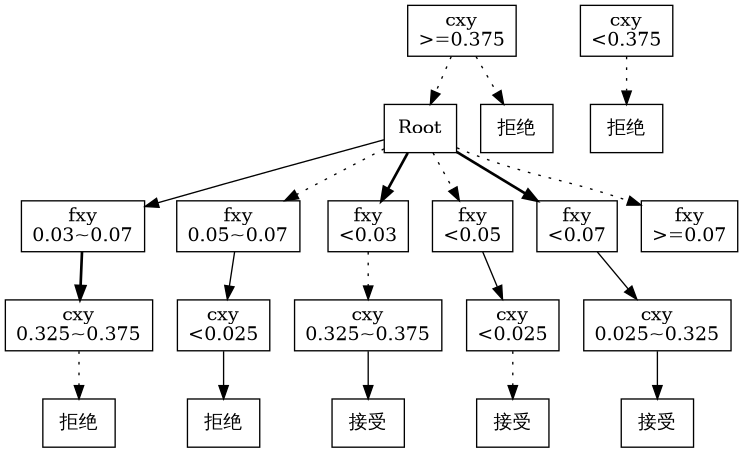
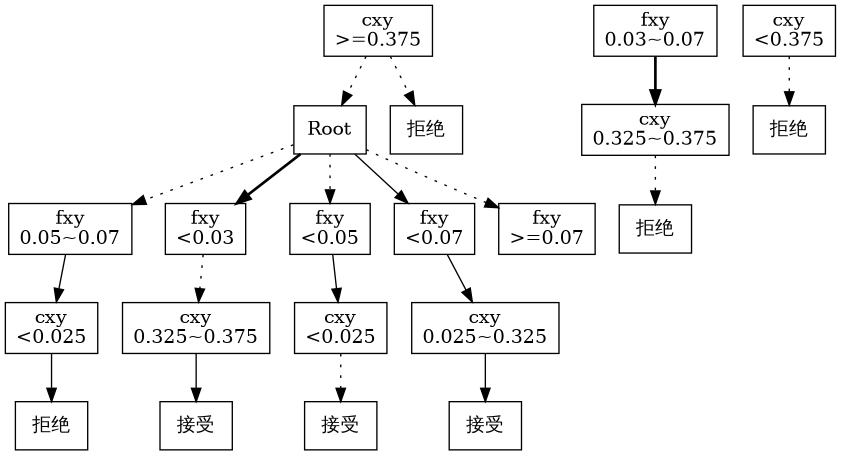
  digraph {
    node [shape=box]
    edge [style=dotted]
    n1 [label=Root]
    n2 [label="fxy\n0.03~0.07"]
    n3 [label="fxy\n0.05~0.07"]
    n4 [label="fxy\n<0.03"]
    n5 [label="fxy\n<0.05"]
    n6 [label="fxy\n<0.07"]
    n7 [label="fxy\n>=0.07"]
    n8 [label="cxy\n>=0.375"]
    n9 [label="拒绝"]
    n10 [label="cxy\n0.325~0.375"]
    n11 [label="cxy\n<0.025"]
    n12 [label="cxy\n0.325~0.375"]
    n13 [label="cxy\n<0.025"]
    n14 [label="cxy\n0.025~0.325"]
    n15 [label="拒绝"]
    n16 [label="拒绝"]
    n17 [label="接受"]
    n18 [label="接受"]
    n19 [label="接受"]
    n20 [label="cxy\n<0.375"]
    n21 [label="拒绝"]
-   n1 -> n2 [style=solid]
    n1 -> n3
    n1 -> n4 [style=bold]
    n1 -> n5
-   n1 -> n6 [style=bold]
+   n1 -> n6 [style=solid]
    n1 -> n7
    n2 -> n10 [style=bold]
    n3 -> n11 [style=solid]
    n4 -> n12
    n5 -> n13 [style=solid]
    n6 -> n14 [style=solid]
    n8 -> n1
    n8 -> n9
    n10 -> n15
    n11 -> n16 [style=solid]
    n12 -> n17 [style=solid]
    n13 -> n18
    n14 -> n19 [style=solid]
    n20 -> n21
  }
